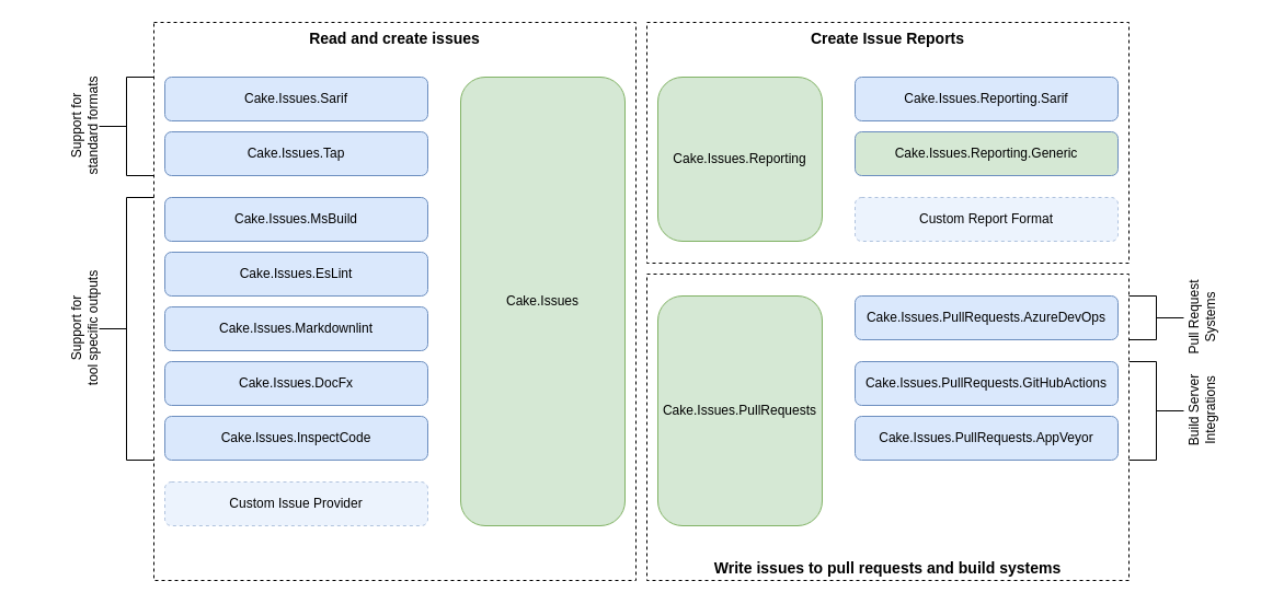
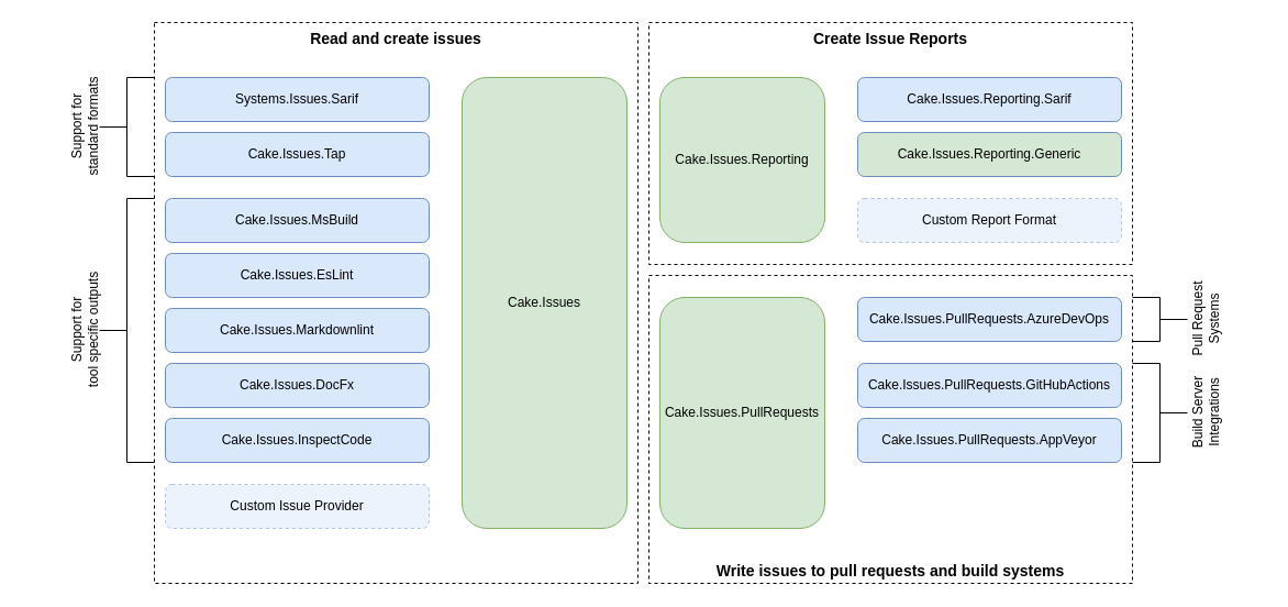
  <mxCell id="0" />
  <mxCell id="1" parent="0" />
  <mxCell id="2" value="Write issues to pull requests and build systems" style="rounded=0;whiteSpace=wrap;html=1;dashed=1;verticalAlign=bottom;fontSize=14;fontStyle=1" vertex="1" parent="1"><mxGeometry x="590" y="250" width="440" height="280" as="geometry" /></mxCell>
  <mxCell id="3" value="Create Issue Reports" style="rounded=0;whiteSpace=wrap;html=1;dashed=1;verticalAlign=top;fontSize=14;fontStyle=1" vertex="1" parent="1"><mxGeometry x="590" y="20" width="440" height="220" as="geometry" /></mxCell>
  <mxCell id="4" value="Read and create issues" style="rounded=0;whiteSpace=wrap;html=1;dashed=1;verticalAlign=top;fontSize=14;fontStyle=1" parent="1" vertex="1"><mxGeometry x="140" y="20" width="440" height="510" as="geometry" /></mxCell>
  <mxCell id="5" value="Cake.Issues" style="rounded=1;whiteSpace=wrap;html=1;fillColor=#d5e8d4;strokeColor=#82b366;" parent="1" vertex="1"><mxGeometry x="420" y="70" width="150" height="410" as="geometry" /></mxCell>
  <mxCell id="6" value="Cake.Issues.Reporting" style="rounded=1;whiteSpace=wrap;html=1;fillColor=#d5e8d4;strokeColor=#82b366;" parent="1" vertex="1"><mxGeometry x="600" y="70" width="150" height="150" as="geometry" /></mxCell>
  <mxCell id="7" value="Cake.Issues.PullRequests" style="rounded=1;whiteSpace=wrap;html=1;fillColor=#d5e8d4;strokeColor=#82b366;" parent="1" vertex="1"><mxGeometry x="600" y="270" width="150" height="210" as="geometry" /></mxCell>
  <mxCell id="8" value="Cake.Issues.MsBuild" style="rounded=1;whiteSpace=wrap;html=1;fillColor=#dae8fc;strokeColor=#6c8ebf;" parent="1" vertex="1"><mxGeometry x="150" y="180" width="240" height="40" as="geometry" /></mxCell>
  <mxCell id="9" value="Cake.Issues.InspectCode" style="rounded=1;whiteSpace=wrap;html=1;fillColor=#dae8fc;strokeColor=#6c8ebf;" parent="1" vertex="1"><mxGeometry x="150" y="380" width="240" height="40" as="geometry" /></mxCell>
  <mxCell id="10" value="Cake.Issues.EsLint" style="rounded=1;whiteSpace=wrap;html=1;fillColor=#dae8fc;strokeColor=#6c8ebf;" parent="1" vertex="1"><mxGeometry x="150" y="230" width="240" height="40" as="geometry" /></mxCell>
  <mxCell id="11" value="Cake.Issues.Markdownlint" style="rounded=1;whiteSpace=wrap;html=1;fillColor=#dae8fc;strokeColor=#6c8ebf;" parent="1" vertex="1"><mxGeometry x="150" y="280" width="240" height="40" as="geometry" /></mxCell>
  <mxCell id="12" value="Cake.Issues.DocFx" style="rounded=1;whiteSpace=wrap;html=1;fillColor=#dae8fc;strokeColor=#6c8ebf;" parent="1" vertex="1"><mxGeometry x="150" y="330" width="240" height="40" as="geometry" /></mxCell>
  <mxCell id="13" value="Custom Issue Provider" style="rounded=1;whiteSpace=wrap;html=1;fillColor=#dae8fc;strokeColor=#6c8ebf;glass=0;shadow=0;opacity=50;dashed=1;" parent="1" vertex="1"><mxGeometry x="150" y="440" width="240" height="40" as="geometry" /></mxCell>
  <mxCell id="14" value="Cake.Issues.Reporting.Sarif" style="rounded=1;whiteSpace=wrap;html=1;fillColor=#dae8fc;strokeColor=#6c8ebf;" parent="1" vertex="1"><mxGeometry x="780" y="70" width="240" height="40" as="geometry" /></mxCell>
  <mxCell id="15" value="Custom Report Format" style="rounded=1;whiteSpace=wrap;html=1;fillColor=#dae8fc;strokeColor=#6c8ebf;glass=0;shadow=0;opacity=50;dashed=1;" parent="1" vertex="1"><mxGeometry x="780" y="180" width="240" height="40" as="geometry" /></mxCell>
  <mxCell id="16" value="Cake.Issues.PullRequests.AzureDevOps" style="rounded=1;whiteSpace=wrap;html=1;fillColor=#dae8fc;strokeColor=#6c8ebf;" parent="1" vertex="1"><mxGeometry x="780" y="270" width="240" height="40" as="geometry" /></mxCell>
  <mxCell id="17" value="Cake.Issues.PullRequests.GitHubActions" style="rounded=1;whiteSpace=wrap;html=1;fillColor=#dae8fc;strokeColor=#6c8ebf;" parent="1" vertex="1"><mxGeometry x="780" y="330" width="240" height="40" as="geometry" /></mxCell>
- <mxCell id="18" value="Cake.Issues.Sarif" style="rounded=1;whiteSpace=wrap;html=1;fillColor=#dae8fc;strokeColor=#6c8ebf;" parent="1" vertex="1"><mxGeometry x="150" y="70" width="240" height="40" as="geometry" /></mxCell>
+ <mxCell id="18" value="Systems.Issues.Sarif" style="rounded=1;whiteSpace=wrap;html=1;fillColor=#dae8fc;strokeColor=#6c8ebf;" parent="1" vertex="1"><mxGeometry x="150" y="70" width="240" height="40" as="geometry" /></mxCell>
  <mxCell id="19" value="Cake.Issues.Tap" style="rounded=1;whiteSpace=wrap;html=1;fillColor=#dae8fc;strokeColor=#6c8ebf;" parent="1" vertex="1"><mxGeometry x="150" y="120" width="240" height="40" as="geometry" /></mxCell>
  <mxCell id="20" value="Cake.Issues.Reporting.Generic" style="rounded=1;whiteSpace=wrap;html=1;fillColor=#d5e8d4;strokeColor=#6c8ebf;" parent="1" vertex="1"><mxGeometry x="780" y="120" width="240" height="40" as="geometry" /></mxCell>
  <mxCell id="21" value="Cake.Issues.PullRequests.AppVeyor" style="rounded=1;whiteSpace=wrap;html=1;fillColor=#dae8fc;strokeColor=#6c8ebf;" parent="1" vertex="1"><mxGeometry x="780" y="380" width="240" height="40" as="geometry" /></mxCell>
  <mxCell id="22" value="" style="strokeWidth=1;html=1;shape=mxgraph.flowchart.annotation_2;align=left;labelPosition=right;pointerEvents=1;" parent="1" vertex="1"><mxGeometry x="90" y="70" width="50" height="90" as="geometry" /></mxCell>
  <mxCell id="23" value="standard formats" style="text;html=1;align=center;verticalAlign=middle;resizable=0;points=[];autosize=1;strokeColor=none;fillColor=none;rotation=270;" parent="1" vertex="1"><mxGeometry x="30" y="100" width="110" height="30" as="geometry" /></mxCell>
  <mxCell id="24" value="" style="strokeWidth=1;html=1;shape=mxgraph.flowchart.annotation_2;align=left;labelPosition=right;pointerEvents=1;" parent="1" vertex="1"><mxGeometry x="90" y="180" width="50" height="240" as="geometry" /></mxCell>
  <mxCell id="25" value="tool specific outputs" style="text;html=1;align=center;verticalAlign=middle;resizable=0;points=[];autosize=1;strokeColor=none;fillColor=none;rotation=270;" parent="1" vertex="1"><mxGeometry x="20" y="285" width="130" height="30" as="geometry" /></mxCell>
  <mxCell id="26" value="" style="strokeWidth=1;html=1;shape=mxgraph.flowchart.annotation_2;align=left;labelPosition=right;pointerEvents=1;rotation=-180;" parent="1" vertex="1"><mxGeometry x="1030" y="270" width="50" height="40" as="geometry" /></mxCell>
  <mxCell id="27" value="" style="strokeWidth=1;html=1;shape=mxgraph.flowchart.annotation_2;align=left;labelPosition=right;pointerEvents=1;rotation=-180;" parent="1" vertex="1"><mxGeometry x="1030" y="330" width="50" height="90" as="geometry" /></mxCell>
  <mxCell id="28" value="Support for" style="text;html=1;align=center;verticalAlign=middle;resizable=0;points=[];autosize=1;strokeColor=none;fillColor=none;rotation=270;" parent="1" vertex="1"><mxGeometry x="30" y="285" width="80" height="30" as="geometry" /></mxCell>
  <mxCell id="29" value="Support for" style="text;html=1;align=center;verticalAlign=middle;resizable=0;points=[];autosize=1;strokeColor=none;fillColor=none;rotation=270;" parent="1" vertex="1"><mxGeometry x="30" y="100" width="80" height="30" as="geometry" /></mxCell>
  <mxCell id="30" value="Pull Request" style="text;html=1;align=center;verticalAlign=middle;resizable=0;points=[];autosize=1;strokeColor=none;fillColor=none;rotation=270;" parent="1" vertex="1"><mxGeometry x="1045" y="275" width="90" height="30" as="geometry" /></mxCell>
  <mxCell id="31" value="Systems" style="text;html=1;align=center;verticalAlign=middle;resizable=0;points=[];autosize=1;strokeColor=none;fillColor=none;rotation=270;" parent="1" vertex="1"><mxGeometry x="1070" y="275" width="70" height="30" as="geometry" /></mxCell>
  <mxCell id="32" value="Build Server" style="text;html=1;align=center;verticalAlign=middle;resizable=0;points=[];autosize=1;strokeColor=none;fillColor=none;rotation=270;" parent="1" vertex="1"><mxGeometry x="1045" y="360" width="90" height="30" as="geometry" /></mxCell>
  <mxCell id="33" value="Integrations" style="text;html=1;align=center;verticalAlign=middle;resizable=0;points=[];autosize=1;strokeColor=none;fillColor=none;rotation=270;" parent="1" vertex="1"><mxGeometry x="1060" y="360" width="90" height="30" as="geometry" /></mxCell>
